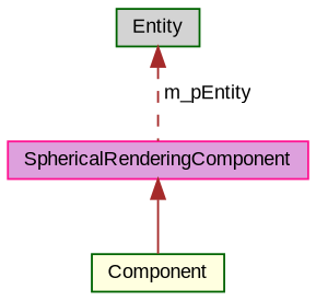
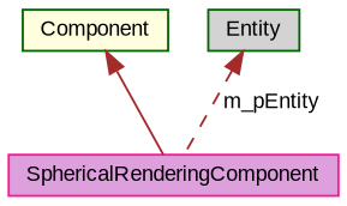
  digraph {
    fontname="Liberation Sans"
    node [color=darkgreen fontname="Liberation Sans" fontsize=10 shape=record style=filled]
    edge [color=brown dir=back fontname="Liberation Sans" fontsize=10 labelfontname=Helvetica labelfontsize=10]
    n1 [color=deeppink fillcolor=plum fontcolor=black height=0.2 label=SphericalRenderingComponent width=0.4]
    n2 [fillcolor=lightyellow height=0.2 label=Component width=0.4]
    n3 [fillcolor=lightgrey height=0.2 label=Entity width=0.4]
-   n1 -> n2 [style=solid]
+   n2 -> n1 [style=solid]
    n3 -> n1 [label=" m_pEntity" style=dashed]
  }
